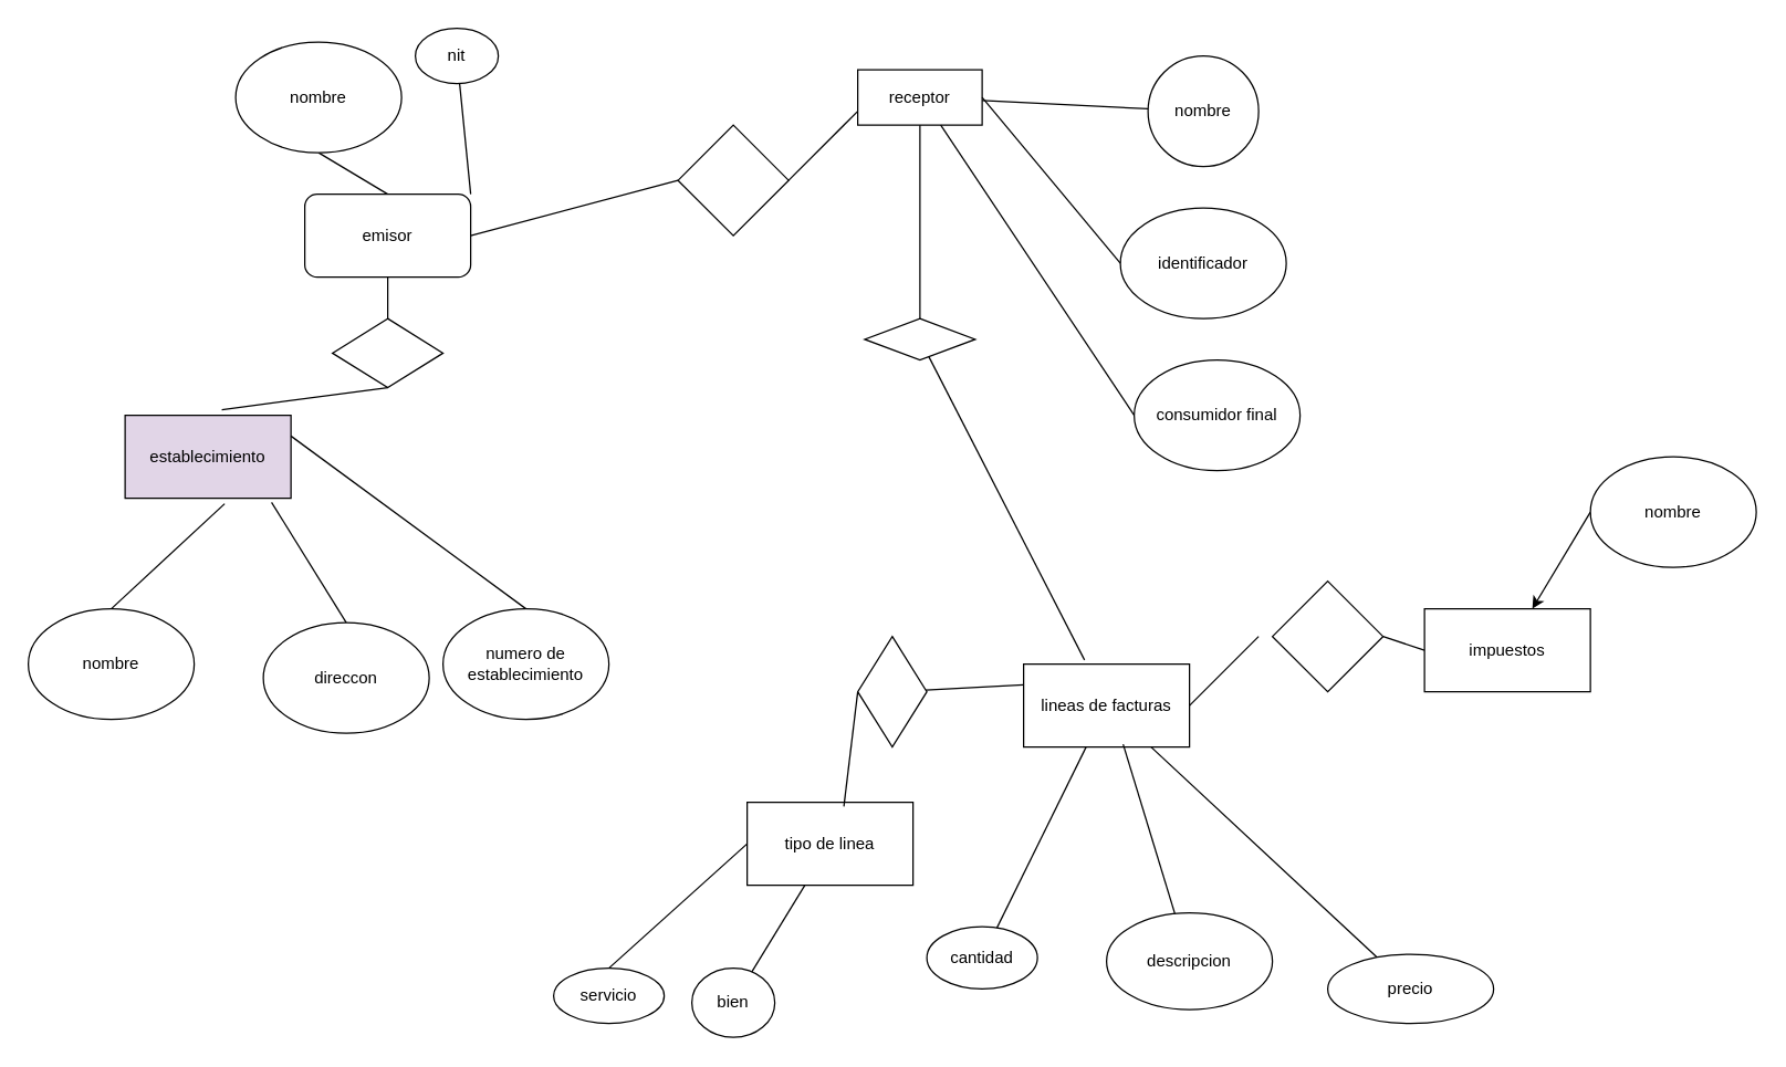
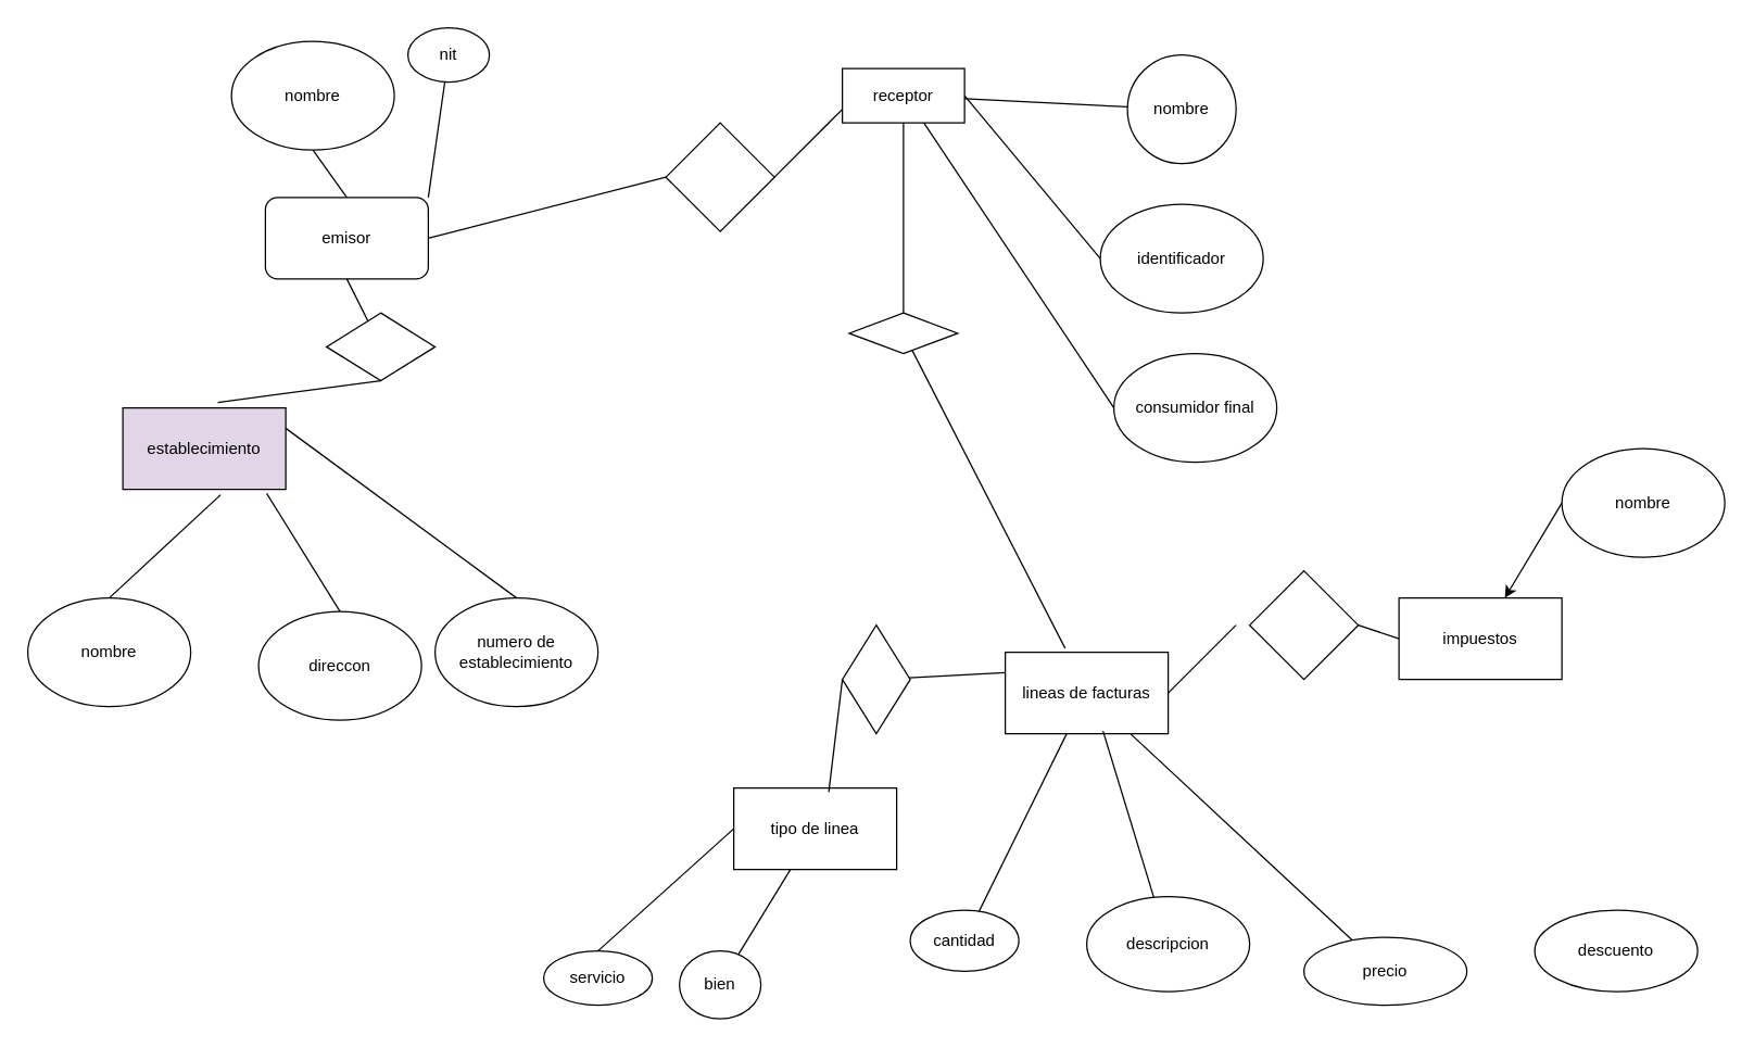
  <mxCell id="0" />
  <mxCell id="1" parent="0" />
  <mxCell id="2" style="orthogonalLoop=1;jettySize=auto;html=1;exitX=0.5;exitY=0;exitDx=0;exitDy=0;entryX=0.5;entryY=1;entryDx=0;entryDy=0;rounded=0;endArrow=none;endFill=0;" edge="1" parent="1" source="4" target="5"><mxGeometry relative="1" as="geometry" /></mxCell>
  <mxCell id="3" style="rounded=0;orthogonalLoop=1;jettySize=auto;html=1;exitX=1;exitY=0.5;exitDx=0;exitDy=0;entryX=0;entryY=0.5;entryDx=0;entryDy=0;endArrow=none;endFill=0;" edge="1" parent="1" source="4" target="26"><mxGeometry relative="1" as="geometry" /></mxCell>
- <mxCell id="4" value="emisor" style="rounded=1;whiteSpace=wrap;html=1;" vertex="1" parent="1"><mxGeometry x="220" y="140" width="120" height="60" as="geometry" /></mxCell>
+ <mxCell id="4" value="emisor" style="rounded=1;whiteSpace=wrap;html=1;" vertex="1" parent="1"><mxGeometry x="195" y="145" width="120" height="60" as="geometry" /></mxCell>
  <mxCell id="5" value="nombre" style="ellipse;whiteSpace=wrap;html=1;" vertex="1" parent="1"><mxGeometry x="170" y="30" width="120" height="80" as="geometry" /></mxCell>
  <mxCell id="6" style="rounded=0;orthogonalLoop=1;jettySize=auto;html=1;entryX=1;entryY=0;entryDx=0;entryDy=0;strokeColor=default;endArrow=none;endFill=0;" edge="1" parent="1" source="7" target="4"><mxGeometry relative="1" as="geometry" /></mxCell>
  <mxCell id="7" value="nit" style="ellipse;whiteSpace=wrap;html=1;" vertex="1" parent="1"><mxGeometry x="300" y="20" width="60" height="40" as="geometry" /></mxCell>
  <mxCell id="8" value="nombre" style="ellipse;whiteSpace=wrap;html=1;" vertex="1" parent="1"><mxGeometry x="20" y="440" width="120" height="80" as="geometry" /></mxCell>
  <mxCell id="9" style="rounded=0;orthogonalLoop=1;jettySize=auto;html=1;exitX=0.5;exitY=0;exitDx=0;exitDy=0;entryX=0.883;entryY=1.05;entryDx=0;entryDy=0;endArrow=none;endFill=0;entryPerimeter=0;" edge="1" parent="1" source="10" target="12"><mxGeometry relative="1" as="geometry"><mxPoint x="290" y="360" as="targetPoint" /></mxGeometry></mxCell>
  <mxCell id="10" value="direccon" style="ellipse;whiteSpace=wrap;html=1;" vertex="1" parent="1"><mxGeometry x="190" y="450" width="120" height="80" as="geometry" /></mxCell>
  <mxCell id="11" style="rounded=0;orthogonalLoop=1;jettySize=auto;html=1;exitX=0.5;exitY=0;exitDx=0;exitDy=0;entryX=0.6;entryY=1.067;entryDx=0;entryDy=0;entryPerimeter=0;endArrow=none;endFill=0;" edge="1" parent="1" source="8" target="12"><mxGeometry relative="1" as="geometry"><mxPoint x="271.04" y="362.03" as="targetPoint" /></mxGeometry></mxCell>
  <mxCell id="12" value="establecimiento" style="rounded=0;whiteSpace=wrap;html=1;fillColor=#e1d5e7;" vertex="1" parent="1"><mxGeometry x="90" y="300" width="120" height="60" as="geometry" /></mxCell>
  <mxCell id="13" style="rounded=0;orthogonalLoop=1;jettySize=auto;html=1;exitX=0.5;exitY=0;exitDx=0;exitDy=0;entryX=1;entryY=0.25;entryDx=0;entryDy=0;endArrow=none;endFill=0;" edge="1" parent="1" source="14" target="12"><mxGeometry relative="1" as="geometry" /></mxCell>
  <mxCell id="14" value="numero de establecimiento" style="ellipse;whiteSpace=wrap;html=1;" vertex="1" parent="1"><mxGeometry x="320" y="440" width="120" height="80" as="geometry" /></mxCell>
  <mxCell id="15" style="rounded=0;orthogonalLoop=1;jettySize=auto;html=1;entryX=0.5;entryY=1;entryDx=0;entryDy=0;endArrow=none;endFill=0;" edge="1" parent="1" source="16" target="4"><mxGeometry relative="1" as="geometry" /></mxCell>
  <mxCell id="16" value="" style="rhombus;whiteSpace=wrap;html=1;" vertex="1" parent="1"><mxGeometry x="240" y="230" width="80" height="50" as="geometry" /></mxCell>
  <mxCell id="17" style="rounded=0;orthogonalLoop=1;jettySize=auto;html=1;exitX=0.5;exitY=1;exitDx=0;exitDy=0;entryX=0.583;entryY=-0.067;entryDx=0;entryDy=0;entryPerimeter=0;endArrow=none;endFill=0;" edge="1" parent="1" source="16" target="12"><mxGeometry relative="1" as="geometry" /></mxCell>
  <mxCell id="18" value="receptor" style="rounded=0;whiteSpace=wrap;html=1;" vertex="1" parent="1"><mxGeometry x="620" y="50" width="90" height="40" as="geometry" /></mxCell>
  <mxCell id="19" style="rounded=0;orthogonalLoop=1;jettySize=auto;html=1;endArrow=none;endFill=0;" edge="1" parent="1" source="20" target="18"><mxGeometry relative="1" as="geometry" /></mxCell>
  <mxCell id="20" value="nombre" style="ellipse;whiteSpace=wrap;html=1;" vertex="1" parent="1"><mxGeometry x="830" y="40" width="80" height="80" as="geometry" /></mxCell>
  <mxCell id="21" style="rounded=0;orthogonalLoop=1;jettySize=auto;html=1;exitX=0;exitY=0.5;exitDx=0;exitDy=0;entryX=1;entryY=0.5;entryDx=0;entryDy=0;endArrow=none;endFill=0;" edge="1" parent="1" source="22" target="18"><mxGeometry relative="1" as="geometry" /></mxCell>
  <mxCell id="22" value="identificador" style="ellipse;whiteSpace=wrap;html=1;" vertex="1" parent="1"><mxGeometry x="810" y="150" width="120" height="80" as="geometry" /></mxCell>
  <mxCell id="23" value="consumidor final" style="ellipse;whiteSpace=wrap;html=1;" vertex="1" parent="1"><mxGeometry x="820" y="260" width="120" height="80" as="geometry" /></mxCell>
  <mxCell id="24" style="rounded=0;orthogonalLoop=1;jettySize=auto;html=1;exitX=0;exitY=0.5;exitDx=0;exitDy=0;entryX=0.667;entryY=1;entryDx=0;entryDy=0;entryPerimeter=0;endArrow=none;endFill=0;" edge="1" parent="1" source="23" target="18"><mxGeometry relative="1" as="geometry" /></mxCell>
  <mxCell id="25" style="rounded=0;orthogonalLoop=1;jettySize=auto;html=1;exitX=1;exitY=0.5;exitDx=0;exitDy=0;entryX=0;entryY=0.75;entryDx=0;entryDy=0;endArrow=none;endFill=0;" edge="1" parent="1" source="26" target="18"><mxGeometry relative="1" as="geometry" /></mxCell>
  <mxCell id="26" value="" style="rhombus;whiteSpace=wrap;html=1;" vertex="1" parent="1"><mxGeometry x="490" y="90" width="80" height="80" as="geometry" /></mxCell>
  <mxCell id="27" value="lineas de facturas" style="rounded=0;whiteSpace=wrap;html=1;" vertex="1" parent="1"><mxGeometry x="740" y="480" width="120" height="60" as="geometry" /></mxCell>
  <mxCell id="28" value="tipo de linea" style="rounded=0;whiteSpace=wrap;html=1;" vertex="1" parent="1"><mxGeometry x="540" y="580" width="120" height="60" as="geometry" /></mxCell>
  <mxCell id="29" style="rounded=0;orthogonalLoop=1;jettySize=auto;html=1;exitX=0.5;exitY=0;exitDx=0;exitDy=0;entryX=0;entryY=0.5;entryDx=0;entryDy=0;endArrow=none;endFill=0;" edge="1" parent="1" source="30" target="28"><mxGeometry relative="1" as="geometry" /></mxCell>
  <mxCell id="30" value="servicio" style="ellipse;whiteSpace=wrap;html=1;" vertex="1" parent="1"><mxGeometry x="400" y="700" width="80" height="40" as="geometry" /></mxCell>
  <mxCell id="31" value="" style="rounded=0;orthogonalLoop=1;jettySize=auto;html=1;endArrow=none;endFill=0;" edge="1" parent="1" source="32" target="28"><mxGeometry relative="1" as="geometry" /></mxCell>
  <mxCell id="32" value="bien" style="ellipse;whiteSpace=wrap;html=1;" vertex="1" parent="1"><mxGeometry x="500" y="700" width="60" height="50" as="geometry" /></mxCell>
  <mxCell id="33" style="rounded=0;orthogonalLoop=1;jettySize=auto;html=1;entryX=0;entryY=0.25;entryDx=0;entryDy=0;endArrow=none;endFill=0;" edge="1" parent="1" source="34" target="27"><mxGeometry relative="1" as="geometry" /></mxCell>
  <mxCell id="34" value="" style="rhombus;whiteSpace=wrap;html=1;" vertex="1" parent="1"><mxGeometry x="620" y="460" width="50" height="80" as="geometry" /></mxCell>
  <mxCell id="35" style="rounded=0;orthogonalLoop=1;jettySize=auto;html=1;exitX=0;exitY=0.5;exitDx=0;exitDy=0;entryX=0.583;entryY=0.05;entryDx=0;entryDy=0;entryPerimeter=0;endArrow=none;endFill=0;" edge="1" parent="1" source="34" target="28"><mxGeometry relative="1" as="geometry" /></mxCell>
  <mxCell id="36" style="rounded=0;orthogonalLoop=1;jettySize=auto;html=1;exitX=0.5;exitY=0;exitDx=0;exitDy=0;endArrow=none;endFill=0;" edge="1" parent="1" source="37" target="18"><mxGeometry relative="1" as="geometry" /></mxCell>
  <mxCell id="37" value="" style="rhombus;whiteSpace=wrap;html=1;" vertex="1" parent="1"><mxGeometry x="625" y="230" width="80" height="30" as="geometry" /></mxCell>
  <mxCell id="38" style="rounded=0;orthogonalLoop=1;jettySize=auto;html=1;entryX=0.367;entryY=-0.05;entryDx=0;entryDy=0;entryPerimeter=0;endArrow=none;endFill=0;" edge="1" parent="1" source="37" target="27"><mxGeometry relative="1" as="geometry" /></mxCell>
  <mxCell id="39" style="rounded=0;orthogonalLoop=1;jettySize=auto;html=1;endArrow=none;endFill=0;" edge="1" parent="1" source="40" target="27"><mxGeometry relative="1" as="geometry" /></mxCell>
  <mxCell id="40" value="cantidad" style="ellipse;whiteSpace=wrap;html=1;" vertex="1" parent="1"><mxGeometry x="670" y="670" width="80" height="45" as="geometry" /></mxCell>
  <mxCell id="41" value="descripcion" style="ellipse;whiteSpace=wrap;html=1;" vertex="1" parent="1"><mxGeometry x="800" y="660" width="120" height="70" as="geometry" /></mxCell>
  <mxCell id="42" style="rounded=0;orthogonalLoop=1;jettySize=auto;html=1;endArrow=none;endFill=0;" edge="1" parent="1" source="43" target="27"><mxGeometry relative="1" as="geometry" /></mxCell>
  <mxCell id="43" value="precio" style="ellipse;whiteSpace=wrap;html=1;" vertex="1" parent="1"><mxGeometry x="960" y="690" width="120" height="50" as="geometry" /></mxCell>
+ <mxCell id="44" value="descuento" style="ellipse;whiteSpace=wrap;html=1;" vertex="1" parent="1"><mxGeometry x="1130" y="670" width="120" height="60" as="geometry" /></mxCell>
  <mxCell id="45" style="rounded=0;orthogonalLoop=1;jettySize=auto;html=1;entryX=0.6;entryY=0.967;entryDx=0;entryDy=0;entryPerimeter=0;endArrow=none;endFill=0;" edge="1" parent="1" source="41" target="27"><mxGeometry relative="1" as="geometry" /></mxCell>
  <mxCell id="46" style="rounded=0;orthogonalLoop=1;jettySize=auto;html=1;exitX=0;exitY=0.5;exitDx=0;exitDy=0;entryX=1;entryY=0.5;entryDx=0;entryDy=0;endArrow=none;endFill=0;" edge="1" parent="1" source="47" target="48"><mxGeometry relative="1" as="geometry" /></mxCell>
  <mxCell id="47" value="impuestos" style="rounded=0;whiteSpace=wrap;html=1;" vertex="1" parent="1"><mxGeometry x="1030" y="440" width="120" height="60" as="geometry" /></mxCell>
  <mxCell id="48" value="" style="rhombus;whiteSpace=wrap;html=1;" vertex="1" parent="1"><mxGeometry x="920" y="420" width="80" height="80" as="geometry" /></mxCell>
  <mxCell id="49" style="rounded=0;orthogonalLoop=1;jettySize=auto;html=1;exitX=1;exitY=0.5;exitDx=0;exitDy=0;entryX=-0.125;entryY=0.5;entryDx=0;entryDy=0;entryPerimeter=0;endArrow=none;endFill=0;" edge="1" parent="1" source="27" target="48"><mxGeometry relative="1" as="geometry" /></mxCell>
  <mxCell id="50" style="rounded=0;orthogonalLoop=1;jettySize=auto;html=1;exitX=0;exitY=0.5;exitDx=0;exitDy=0;" edge="1" parent="1" source="51" target="47"><mxGeometry relative="1" as="geometry" /></mxCell>
  <mxCell id="51" value="nombre" style="ellipse;whiteSpace=wrap;html=1;" vertex="1" parent="1"><mxGeometry x="1150" y="330" width="120" height="80" as="geometry" /></mxCell>
